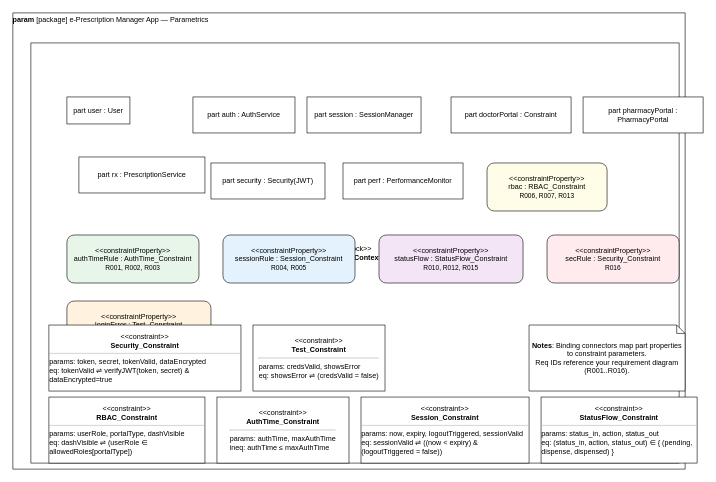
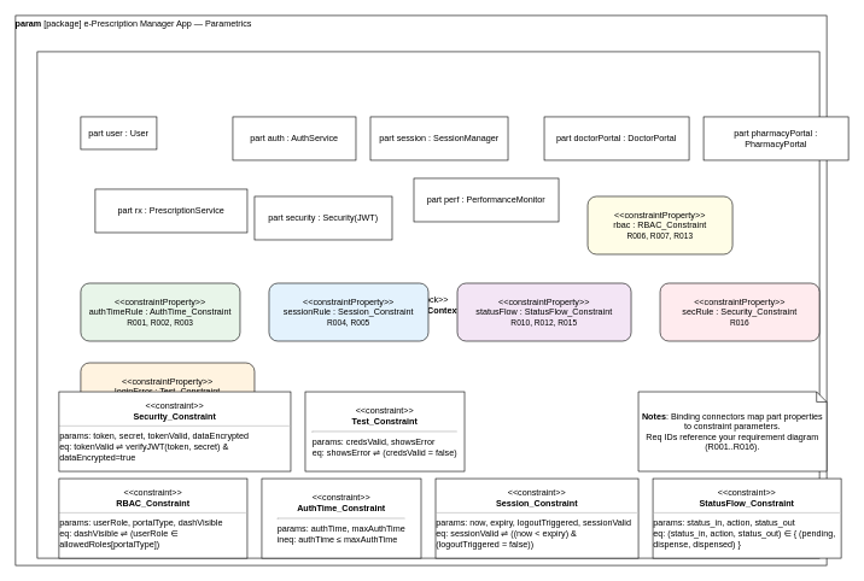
  <mxCell id="0" />
  <mxCell id="1" parent="0" />
  <mxCell id="2" value="&lt;p style='margin:0px;margin-top:4px;text-align:left'&gt;&lt;b&gt;param&lt;/b&gt; [package] e-Prescription Manager App — Parametrics&lt;/p&gt;" style="shape=mxgraph.sysml.package;html=1;overflow=fill;whiteSpace=wrap;fillColor=none;gradientColor=none;fontSize=12;align=left;labelX=20;" vertex="1" parent="1"><mxGeometry x="20" y="20" width="1120" height="760" as="geometry" /></mxCell>
  <mxCell id="3" value="&lt;p style='margin:0;text-align:center'&gt;&amp;lt;&amp;lt;block&amp;gt;&amp;gt;&lt;br/&gt;&lt;b&gt;SystemContext&lt;/b&gt;&lt;/p&gt;" style="shape=rect;html=1;whiteSpace=wrap;rounded=0;strokeDasharray=3 3;" vertex="1" parent="2"><mxGeometry x="30" y="50" width="1080" height="700" as="geometry" /></mxCell>
  <mxCell id="4" value="&lt;p style='margin:0;text-align:center'&gt;part user : User&lt;/p&gt;" style="shape=rect;html=1;whiteSpace=wrap;rounded=0;" vertex="1" parent="3"><mxGeometry x="60" y="90" width="105" height="45" as="geometry" /></mxCell>
  <mxCell id="5" value="&lt;p style='margin:0;text-align:center'&gt;part auth : AuthService&lt;/p&gt;" style="shape=rect;html=1;whiteSpace=wrap;rounded=0;" vertex="1" parent="3"><mxGeometry x="270" y="90" width="170" height="60" as="geometry" /></mxCell>
  <mxCell id="6" value="&lt;p style='margin:0;text-align:center'&gt;part session : SessionManager&lt;/p&gt;" style="shape=rect;html=1;whiteSpace=wrap;rounded=0;" vertex="1" parent="3"><mxGeometry x="460" y="90" width="190" height="60" as="geometry" /></mxCell>
- <mxCell id="7" value="&lt;p style='margin:0;text-align:center'&gt;part doctorPortal : Constraint&lt;/p&gt;" style="shape=rect;html=1;whiteSpace=wrap;rounded=0;" vertex="1" parent="3"><mxGeometry x="700" y="90" width="200" height="60" as="geometry" /></mxCell>
+ <mxCell id="7" value="&lt;p style='margin:0;text-align:center'&gt;part doctorPortal : DoctorPortal&lt;/p&gt;" style="shape=rect;html=1;whiteSpace=wrap;rounded=0;" vertex="1" parent="3"><mxGeometry x="700" y="90" width="200" height="60" as="geometry" /></mxCell>
  <mxCell id="8" value="&lt;p style='margin:0;text-align:center'&gt;part pharmacyPortal : PharmacyPortal&lt;/p&gt;" style="shape=rect;html=1;whiteSpace=wrap;rounded=0;" vertex="1" parent="3"><mxGeometry x="920" y="90" width="200" height="60" as="geometry" /></mxCell>
  <mxCell id="9" value="&lt;p style='margin:0;text-align:center'&gt;part rx : PrescriptionService&lt;/p&gt;" style="shape=rect;html=1;whiteSpace=wrap;rounded=0;" vertex="1" parent="3"><mxGeometry x="80" y="190" width="210" height="60" as="geometry" /></mxCell>
  <mxCell id="10" value="&lt;p style='margin:0;text-align:center'&gt;part security : Security(JWT)&lt;/p&gt;" style="shape=rect;html=1;whiteSpace=wrap;rounded=0;" vertex="1" parent="3"><mxGeometry x="300" y="200" width="190" height="60" as="geometry" /></mxCell>
- <mxCell id="11" value="&lt;p style='margin:0;text-align:center'&gt;part perf : PerformanceMonitor&lt;/p&gt;" style="shape=rect;html=1;whiteSpace=wrap;rounded=0;" vertex="1" parent="3"><mxGeometry x="520" y="200" width="200" height="60" as="geometry" /></mxCell>
+ <mxCell id="11" value="&lt;p style='margin:0;text-align:center'&gt;part perf : PerformanceMonitor&lt;/p&gt;" style="shape=rect;html=1;whiteSpace=wrap;rounded=0;" vertex="1" parent="3"><mxGeometry x="520" y="175" width="200" height="60" as="geometry" /></mxCell>
  <mxCell id="12" value="&lt;p style='margin:0;text-align:center'&gt;&amp;lt;&amp;lt;constraintProperty&amp;gt;&amp;gt;&lt;br/&gt;rbac : RBAC_Constraint&lt;br/&gt;&lt;span style='font-size:11px'&gt;R006, R007, R013&lt;/span&gt;&lt;/p&gt;" style="shape=rect;html=1;whiteSpace=wrap;fillColor=#FFFDE7;rounded=1;" vertex="1" parent="3"><mxGeometry x="760" y="200" width="200" height="80" as="geometry" /></mxCell>
  <mxCell id="13" value="&lt;p style='margin:0;text-align:center'&gt;&amp;lt;&amp;lt;constraintProperty&amp;gt;&amp;gt;&lt;br/&gt;authTimeRule : AuthTime_Constraint&lt;br/&gt;&lt;span style='font-size:11px'&gt;R001, R002, R003&lt;/span&gt;&lt;/p&gt;" style="shape=rect;html=1;whiteSpace=wrap;fillColor=#E8F5E9;rounded=1;" vertex="1" parent="3"><mxGeometry x="60" y="320" width="220" height="80" as="geometry" /></mxCell>
  <mxCell id="14" value="&lt;p style='margin:0;text-align:center'&gt;&amp;lt;&amp;lt;constraintProperty&amp;gt;&amp;gt;&lt;br/&gt;sessionRule : Session_Constraint&lt;br/&gt;&lt;span style='font-size:11px'&gt;R004, R005&lt;/span&gt;&lt;/p&gt;" style="shape=rect;html=1;whiteSpace=wrap;fillColor=#E3F2FD;rounded=1;" vertex="1" parent="3"><mxGeometry x="320" y="320" width="220" height="80" as="geometry" /></mxCell>
  <mxCell id="15" value="&lt;p style='margin:0;text-align:center'&gt;&amp;lt;&amp;lt;constraintProperty&amp;gt;&amp;gt;&lt;br/&gt;statusFlow : StatusFlow_Constraint&lt;br/&gt;&lt;span style='font-size:11px'&gt;R010, R012, R015&lt;/span&gt;&lt;/p&gt;" style="shape=rect;html=1;whiteSpace=wrap;fillColor=#F3E5F5;rounded=1;" vertex="1" parent="3"><mxGeometry x="580" y="320" width="240" height="80" as="geometry" /></mxCell>
  <mxCell id="16" value="&lt;p style='margin:0;text-align:center'&gt;&amp;lt;&amp;lt;constraintProperty&amp;gt;&amp;gt;&lt;br/&gt;secRule : Security_Constraint&lt;br/&gt;&lt;span style='font-size:11px'&gt;R016&lt;/span&gt;&lt;/p&gt;" style="shape=rect;html=1;whiteSpace=wrap;fillColor=#FFEBEE;rounded=1;" vertex="1" parent="3"><mxGeometry x="860" y="320" width="220" height="80" as="geometry" /></mxCell>
  <mxCell id="17" value="&lt;p style='margin:0;text-align:center'&gt;&amp;lt;&amp;lt;constraintProperty&amp;gt;&amp;gt;&lt;br/&gt;loginError : Test_Constraint&lt;br/&gt;&lt;span style='font-size:11px'&gt;verifies R002&lt;/span&gt;&lt;/p&gt;" style="shape=rect;html=1;whiteSpace=wrap;fillColor=#FFF3E0;rounded=1;" vertex="1" parent="3"><mxGeometry x="60" y="430" width="240" height="80" as="geometry" /></mxCell>
  <mxCell id="18" value="&lt;p style='margin:0;text-align:center'&gt;&amp;lt;&amp;lt;constraint&amp;gt;&amp;gt;&lt;br/&gt;&lt;b&gt;RBAC_Constraint&lt;/b&gt;&lt;/p&gt;&lt;hr/&gt;&lt;p style='margin:0;text-align:left;font-size:12px'&gt;params: userRole, portalType, dashVisible&lt;br/&gt;eq: dashVisible &amp;#8652; (userRole ∈ allowedRoles[portalType])&lt;/p&gt;" style="shape=rect;html=1;whiteSpace=wrap;rounded=0;" vertex="1" parent="2"><mxGeometry x="60" y="640" width="260" height="110" as="geometry" /></mxCell>
  <mxCell id="19" value="&lt;p style='margin:0;text-align:center'&gt;&amp;lt;&amp;lt;constraint&amp;gt;&amp;gt;&lt;br/&gt;&lt;b&gt;AuthTime_Constraint&lt;/b&gt;&lt;/p&gt;&lt;hr/&gt;&lt;p style='margin:0;text-align:left;font-size:12px'&gt;params: authTime, maxAuthTime&lt;br/&gt;ineq: authTime ≤ maxAuthTime&lt;/p&gt;" style="shape=rect;html=1;whiteSpace=wrap;rounded=0;" vertex="1" parent="2"><mxGeometry x="340" y="640" width="220" height="110" as="geometry" /></mxCell>
  <mxCell id="20" value="&lt;p style='margin:0;text-align:center'&gt;&amp;lt;&amp;lt;constraint&amp;gt;&amp;gt;&lt;br/&gt;&lt;b&gt;Session_Constraint&lt;/b&gt;&lt;/p&gt;&lt;hr/&gt;&lt;p style='margin:0;text-align:left;font-size:12px'&gt;params: now, expiry, logoutTriggered, sessionValid&lt;br/&gt;eq: sessionValid &amp;#8652; ((now &lt; expiry) &amp;amp; (logoutTriggered = false))&lt;/p&gt;" style="shape=rect;html=1;whiteSpace=wrap;rounded=0;" vertex="1" parent="2"><mxGeometry x="580" y="640" width="280" height="110" as="geometry" /></mxCell>
  <mxCell id="21" value="&lt;p style='margin:0;text-align:center'&gt;&amp;lt;&amp;lt;constraint&amp;gt;&amp;gt;&lt;br/&gt;&lt;b&gt;StatusFlow_Constraint&lt;/b&gt;&lt;/p&gt;&lt;hr/&gt;&lt;p style='margin:0;text-align:left;font-size:12px'&gt;params: status_in, action, status_out&lt;br/&gt;eq: (status_in, action, status_out) ∈ { (pending, dispense, dispensed) }&lt;/p&gt;" style="shape=rect;html=1;whiteSpace=wrap;rounded=0;" vertex="1" parent="2"><mxGeometry x="880" y="640" width="260" height="110" as="geometry" /></mxCell>
  <mxCell id="22" value="&lt;p style='margin:0;text-align:center'&gt;&amp;lt;&amp;lt;constraint&amp;gt;&amp;gt;&lt;br/&gt;&lt;b&gt;Security_Constraint&lt;/b&gt;&lt;/p&gt;&lt;hr/&gt;&lt;p style='margin:0;text-align:left;font-size:12px'&gt;params: token, secret, tokenValid, dataEncrypted&lt;br/&gt;eq: tokenValid &amp;#8652; verifyJWT(token, secret) &amp;amp; dataEncrypted=true&lt;/p&gt;" style="shape=rect;html=1;whiteSpace=wrap;rounded=0;" vertex="1" parent="2"><mxGeometry x="60" y="520" width="320" height="110" as="geometry" /></mxCell>
  <mxCell id="23" value="&lt;p style='margin:0;text-align:center'&gt;&amp;lt;&amp;lt;constraint&amp;gt;&amp;gt;&lt;br/&gt;&lt;b&gt;Test_Constraint&lt;/b&gt;&lt;/p&gt;&lt;hr/&gt;&lt;p style='margin:0;text-align:left;font-size:12px'&gt;params: credsValid, showsError&lt;br/&gt;eq: showsError &amp;#8652; (credsValid = false)&lt;/p&gt;" style="shape=rect;html=1;whiteSpace=wrap;rounded=0;" vertex="1" parent="2"><mxGeometry x="400" y="520" width="220" height="110" as="geometry" /></mxCell>
  <mxCell id="24" edge="1" parent="3" source="4" target="12" style="edgeStyle=orthogonalEdgeStyle;rounded=0;endArrow=none;endFill=0;" />
  <mxCell id="25" edge="1" parent="3" source="7" target="12" style="edgeStyle=orthogonalEdgeStyle;rounded=0;endArrow=none;endFill=0;" />
  <mxCell id="26" edge="1" parent="3" source="8" target="12" style="edgeStyle=orthogonalEdgeStyle;rounded=0;endArrow=none;endFill=0;" />
  <mxCell id="27" edge="1" parent="3" source="5" target="13" style="edgeStyle=orthogonalEdgeStyle;rounded=0;endArrow=none;endFill=0;" />
  <mxCell id="28" edge="1" parent="3" source="11" target="13" style="edgeStyle=orthogonalEdgeStyle;rounded=0;endArrow=none;endFill=0;" />
  <mxCell id="29" edge="1" parent="3" source="6" target="14" style="edgeStyle=orthogonalEdgeStyle;rounded=0;endArrow=none;endFill=0;" />
  <mxCell id="30" edge="1" parent="3" source="5" target="14" style="edgeStyle=orthogonalEdgeStyle;rounded=0;endArrow=none;endFill=0;" />
  <mxCell id="31" edge="1" parent="3" source="9" target="15" style="edgeStyle=orthogonalEdgeStyle;rounded=0;endArrow=none;endFill=0;" />
  <mxCell id="32" edge="1" parent="3" source="8" target="15" style="edgeStyle=orthogonalEdgeStyle;rounded=0;endArrow=none;endFill=0;" />
  <mxCell id="33" edge="1" parent="3" source="10" target="16" style="edgeStyle=orthogonalEdgeStyle;rounded=0;endArrow=none;endFill=0;" />
  <mxCell id="34" edge="1" parent="3" source="5" target="16" style="edgeStyle=orthogonalEdgeStyle;rounded=0;endArrow=none;endFill=0;" />
  <mxCell id="35" edge="1" parent="3" source="5" target="17" style="edgeStyle=orthogonalEdgeStyle;rounded=0;endArrow=none;endFill=0;" />
  <mxCell id="36" value="&lt;p style='margin:0'&gt;&lt;b&gt;Notes&lt;/b&gt;: Binding connectors map part properties to constraint parameters.&lt;br/&gt;Req IDs reference your requirement diagram (R001..R016).&lt;/p&gt;" style="shape=note;whiteSpace=wrap;html=1;size=14;" vertex="1" parent="2"><mxGeometry x="860" y="520" width="260" height="110" as="geometry" /></mxCell>
